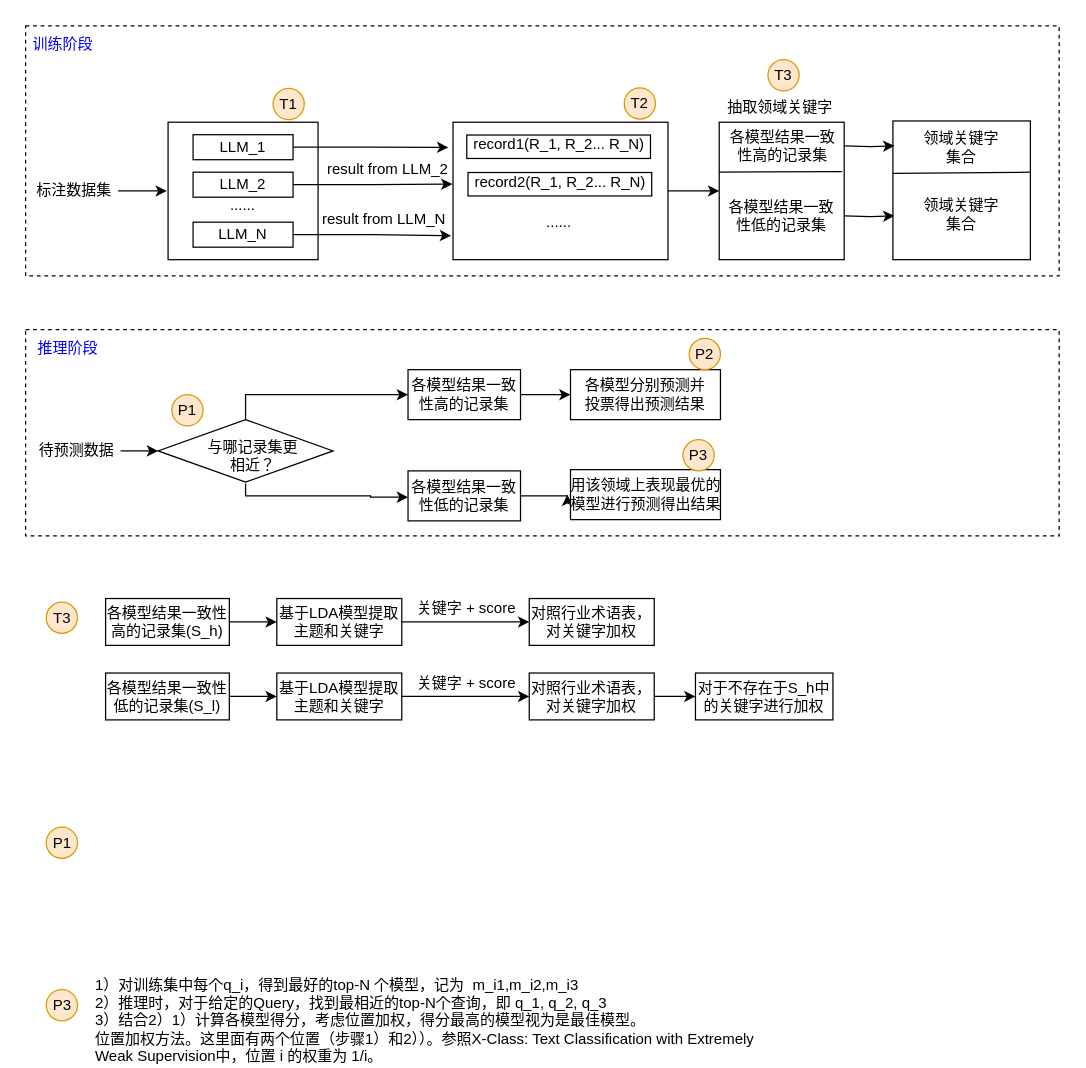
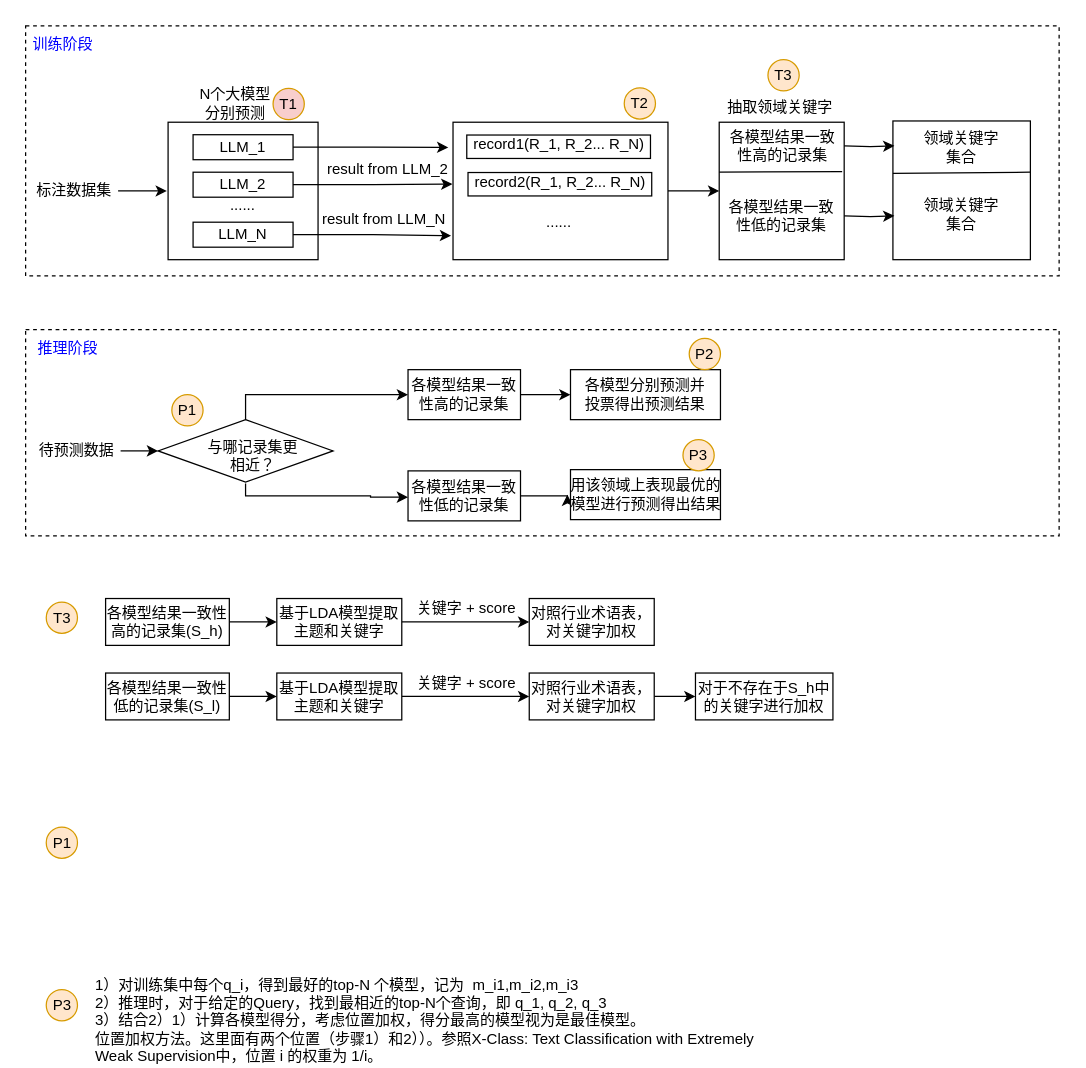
  <mxCell id="0" />
  <mxCell id="1" parent="0" />
  <mxCell id="2" value="" style="rounded=0;whiteSpace=wrap;html=1;dashed=1;" vertex="1" parent="1"><mxGeometry x="20" y="263" width="827" height="165" as="geometry" /></mxCell>
  <mxCell id="3" value="" style="rounded=0;whiteSpace=wrap;html=1;dashed=1;" vertex="1" parent="1"><mxGeometry x="20" y="20" width="827" height="200" as="geometry" /></mxCell>
  <mxCell id="4" value="" style="rounded=0;whiteSpace=wrap;html=1;" vertex="1" parent="1"><mxGeometry x="134" y="97" width="120" height="110" as="geometry" /></mxCell>
  <mxCell id="5" value="标注数据集" style="text;html=1;align=center;verticalAlign=middle;whiteSpace=wrap;rounded=0;" vertex="1" parent="1"><mxGeometry x="24" y="137" width="70" height="30" as="geometry" /></mxCell>
  <mxCell id="6" value="LLM_1" style="rounded=0;whiteSpace=wrap;html=1;" vertex="1" parent="1"><mxGeometry x="154" y="107" width="80" height="20" as="geometry" /></mxCell>
  <mxCell id="7" value="LLM_2" style="rounded=0;whiteSpace=wrap;html=1;" vertex="1" parent="1"><mxGeometry x="154" y="137" width="80" height="20" as="geometry" /></mxCell>
  <mxCell id="8" value="LLM_N" style="rounded=0;whiteSpace=wrap;html=1;" vertex="1" parent="1"><mxGeometry x="154" y="177" width="80" height="20" as="geometry" /></mxCell>
  <mxCell id="9" value="......" style="text;html=1;align=center;verticalAlign=middle;whiteSpace=wrap;rounded=0;" vertex="1" parent="1"><mxGeometry x="164" y="154" width="60" height="20" as="geometry" /></mxCell>
  <mxCell id="10" style="edgeStyle=orthogonalEdgeStyle;rounded=0;orthogonalLoop=1;jettySize=auto;html=1;exitX=1;exitY=0.5;exitDx=0;exitDy=0;entryX=-0.008;entryY=0.566;entryDx=0;entryDy=0;entryPerimeter=0;" edge="1" parent="1" source="5"><mxGeometry relative="1" as="geometry"><mxPoint x="133.04" y="152.26" as="targetPoint" /></mxGeometry></mxCell>
+ <mxCell id="11" value="N个大模型分别预测" style="text;html=1;align=center;verticalAlign=middle;whiteSpace=wrap;rounded=0;" vertex="1" parent="1"><mxGeometry x="158" y="67" width="60" height="30" as="geometry" /></mxCell>
  <mxCell id="12" style="edgeStyle=orthogonalEdgeStyle;rounded=0;orthogonalLoop=1;jettySize=auto;html=1;exitX=1;exitY=0.5;exitDx=0;exitDy=0;entryX=0;entryY=0.5;entryDx=0;entryDy=0;" edge="1" parent="1" source="13" target="26"><mxGeometry relative="1" as="geometry" /></mxCell>
  <mxCell id="13" value="" style="rounded=0;whiteSpace=wrap;html=1;" vertex="1" parent="1"><mxGeometry x="362" y="97" width="172" height="110" as="geometry" /></mxCell>
  <mxCell id="14" style="edgeStyle=orthogonalEdgeStyle;rounded=0;orthogonalLoop=1;jettySize=auto;html=1;exitX=1;exitY=0.5;exitDx=0;exitDy=0;entryX=-0.022;entryY=0.183;entryDx=0;entryDy=0;entryPerimeter=0;" edge="1" parent="1" source="6" target="13"><mxGeometry relative="1" as="geometry" /></mxCell>
  <mxCell id="15" style="edgeStyle=orthogonalEdgeStyle;rounded=0;orthogonalLoop=1;jettySize=auto;html=1;exitX=1;exitY=0.5;exitDx=0;exitDy=0;entryX=-0.003;entryY=0.45;entryDx=0;entryDy=0;entryPerimeter=0;" edge="1" parent="1" source="7" target="13"><mxGeometry relative="1" as="geometry" /></mxCell>
  <mxCell id="16" value="result from LLM_2" style="text;html=1;align=center;verticalAlign=middle;whiteSpace=wrap;rounded=0;" vertex="1" parent="1"><mxGeometry x="260" y="120" width="100" height="30" as="geometry" /></mxCell>
  <mxCell id="17" style="edgeStyle=orthogonalEdgeStyle;rounded=0;orthogonalLoop=1;jettySize=auto;html=1;exitX=1;exitY=0.5;exitDx=0;exitDy=0;entryX=-0.009;entryY=0.825;entryDx=0;entryDy=0;entryPerimeter=0;" edge="1" parent="1" source="8" target="13"><mxGeometry relative="1" as="geometry" /></mxCell>
  <mxCell id="18" value="result from LLM_N" style="text;html=1;align=center;verticalAlign=middle;whiteSpace=wrap;rounded=0;" vertex="1" parent="1"><mxGeometry x="255" y="160" width="104" height="30" as="geometry" /></mxCell>
  <mxCell id="19" value="" style="group" vertex="1" connectable="0" parent="1"><mxGeometry x="373" y="106" width="147" height="20" as="geometry" /></mxCell>
  <mxCell id="20" value="" style="rounded=0;whiteSpace=wrap;html=1;" vertex="1" parent="19"><mxGeometry y="1.25" width="147" height="18.75" as="geometry" /></mxCell>
  <mxCell id="21" value="record1(R_1, R_2... R_N)" style="text;html=1;align=center;verticalAlign=middle;whiteSpace=wrap;rounded=0;" vertex="1" parent="19"><mxGeometry x="3.5" width="140" height="18.75" as="geometry" /></mxCell>
  <mxCell id="22" value="" style="group" vertex="1" connectable="0" parent="1"><mxGeometry x="374" y="136" width="147" height="20" as="geometry" /></mxCell>
  <mxCell id="23" value="" style="rounded=0;whiteSpace=wrap;html=1;" vertex="1" parent="22"><mxGeometry y="1.25" width="147" height="18.75" as="geometry" /></mxCell>
  <mxCell id="24" value="record2(R_1, R_2... R_N)" style="text;html=1;align=center;verticalAlign=middle;whiteSpace=wrap;rounded=0;" vertex="1" parent="22"><mxGeometry x="3.5" width="140" height="18.75" as="geometry" /></mxCell>
  <mxCell id="25" value="......" style="text;html=1;align=center;verticalAlign=middle;whiteSpace=wrap;rounded=0;" vertex="1" parent="1"><mxGeometry x="416.5" y="167" width="60" height="20" as="geometry" /></mxCell>
  <mxCell id="26" value="" style="rounded=0;whiteSpace=wrap;html=1;" vertex="1" parent="1"><mxGeometry x="575" y="97" width="100" height="110" as="geometry" /></mxCell>
  <mxCell id="27" value="" style="endArrow=none;html=1;rounded=0;" edge="1" parent="1" target="26"><mxGeometry width="50" height="50" relative="1" as="geometry"><mxPoint x="575" y="134.69" as="sourcePoint" /><mxPoint x="645" y="134.69" as="targetPoint" /></mxGeometry></mxCell>
  <mxCell id="28" value="" style="endArrow=none;html=1;rounded=0;entryX=0.984;entryY=0.359;entryDx=0;entryDy=0;entryPerimeter=0;" edge="1" parent="1" target="26"><mxGeometry width="50" height="50" relative="1" as="geometry"><mxPoint x="575" y="137" as="sourcePoint" /><mxPoint x="665" y="137" as="targetPoint" /></mxGeometry></mxCell>
  <mxCell id="29" value="各模型结果一致性高的记录集" style="text;html=1;align=center;verticalAlign=middle;whiteSpace=wrap;rounded=0;" vertex="1" parent="1"><mxGeometry x="581" y="101" width="90" height="30" as="geometry" /></mxCell>
  <mxCell id="30" value="各模型结果一致性低的记录集" style="text;html=1;align=center;verticalAlign=middle;whiteSpace=wrap;rounded=0;" vertex="1" parent="1"><mxGeometry x="580" y="157" width="90" height="30" as="geometry" /></mxCell>
  <mxCell id="31" value="" style="rounded=0;whiteSpace=wrap;html=1;" vertex="1" parent="1"><mxGeometry x="714" y="96" width="110" height="111" as="geometry" /></mxCell>
  <mxCell id="32" value="" style="endArrow=none;html=1;rounded=0;" edge="1" parent="1" target="31"><mxGeometry width="50" height="50" relative="1" as="geometry"><mxPoint x="714" y="135.5" as="sourcePoint" /><mxPoint x="812" y="134.5" as="targetPoint" /></mxGeometry></mxCell>
  <mxCell id="33" value="" style="endArrow=none;html=1;rounded=0;" edge="1" parent="1"><mxGeometry width="50" height="50" relative="1" as="geometry"><mxPoint x="714" y="138" as="sourcePoint" /><mxPoint x="824" y="137" as="targetPoint" /></mxGeometry></mxCell>
  <mxCell id="34" value="领域关键字集合" style="text;html=1;align=center;verticalAlign=middle;whiteSpace=wrap;rounded=0;" vertex="1" parent="1"><mxGeometry x="734" y="102" width="70" height="30" as="geometry" /></mxCell>
  <mxCell id="35" value="领域关键字集合" style="text;html=1;align=center;verticalAlign=middle;whiteSpace=wrap;rounded=0;" vertex="1" parent="1"><mxGeometry x="734" y="156" width="70" height="30" as="geometry" /></mxCell>
  <mxCell id="36" style="edgeStyle=orthogonalEdgeStyle;rounded=0;orthogonalLoop=1;jettySize=auto;html=1;entryX=-0.026;entryY=0.179;entryDx=0;entryDy=0;entryPerimeter=0;" edge="1" parent="1"><mxGeometry relative="1" as="geometry"><mxPoint x="675" y="116" as="sourcePoint" /><mxPoint x="715.14" y="115.869" as="targetPoint" /></mxGeometry></mxCell>
  <mxCell id="37" style="edgeStyle=orthogonalEdgeStyle;rounded=0;orthogonalLoop=1;jettySize=auto;html=1;entryX=-0.026;entryY=0.179;entryDx=0;entryDy=0;entryPerimeter=0;" edge="1" parent="1"><mxGeometry relative="1" as="geometry"><mxPoint x="675" y="172" as="sourcePoint" /><mxPoint x="715.14" y="171.869" as="targetPoint" /></mxGeometry></mxCell>
  <mxCell id="38" style="edgeStyle=orthogonalEdgeStyle;rounded=0;orthogonalLoop=1;jettySize=auto;html=1;exitX=1;exitY=0.5;exitDx=0;exitDy=0;entryX=0;entryY=0.5;entryDx=0;entryDy=0;" edge="1" parent="1" source="39" target="41"><mxGeometry relative="1" as="geometry" /></mxCell>
  <mxCell id="39" value="待预测数据" style="text;html=1;align=center;verticalAlign=middle;whiteSpace=wrap;rounded=0;" vertex="1" parent="1"><mxGeometry x="26" y="345" width="70" height="30" as="geometry" /></mxCell>
  <mxCell id="40" value="" style="group" vertex="1" connectable="0" parent="1"><mxGeometry x="126" y="335" width="140" height="50" as="geometry" /></mxCell>
  <mxCell id="41" value="" style="rhombus;whiteSpace=wrap;html=1;" vertex="1" parent="40"><mxGeometry width="140" height="50" as="geometry" /></mxCell>
  <mxCell id="42" value="与哪记录集更相近？" style="text;html=1;align=center;verticalAlign=middle;whiteSpace=wrap;rounded=0;" vertex="1" parent="40"><mxGeometry x="36" y="14" width="80" height="30" as="geometry" /></mxCell>
  <mxCell id="43" value="P1" style="ellipse;whiteSpace=wrap;html=1;aspect=fixed;fillColor=#ffe6cc;strokeColor=#d79b00;" vertex="1" parent="40"><mxGeometry x="11" y="-20" width="25" height="25" as="geometry" /></mxCell>
  <mxCell id="44" style="edgeStyle=orthogonalEdgeStyle;rounded=0;orthogonalLoop=1;jettySize=auto;html=1;exitX=1;exitY=0.5;exitDx=0;exitDy=0;entryX=0;entryY=0.5;entryDx=0;entryDy=0;" edge="1" parent="1" source="45" target="51"><mxGeometry relative="1" as="geometry"><mxPoint x="446" y="315.125" as="targetPoint" /></mxGeometry></mxCell>
  <mxCell id="45" value="各模型结果一致性高的记录集" style="rounded=0;whiteSpace=wrap;html=1;" vertex="1" parent="1"><mxGeometry x="326" y="295" width="90" height="40" as="geometry" /></mxCell>
  <mxCell id="46" style="edgeStyle=orthogonalEdgeStyle;rounded=0;orthogonalLoop=1;jettySize=auto;html=1;exitX=1;exitY=0.5;exitDx=0;exitDy=0;entryX=0;entryY=0.5;entryDx=0;entryDy=0;" edge="1" parent="1" source="47" target="54"><mxGeometry relative="1" as="geometry" /></mxCell>
  <mxCell id="47" value="各模型结果一致性低的记录集" style="rounded=0;whiteSpace=wrap;html=1;" vertex="1" parent="1"><mxGeometry x="326" y="376" width="90" height="40" as="geometry" /></mxCell>
  <mxCell id="48" value="抽取领域关键字" style="text;html=1;align=center;verticalAlign=middle;whiteSpace=wrap;rounded=0;" vertex="1" parent="1"><mxGeometry x="579" y="70" width="90" height="30" as="geometry" /></mxCell>
  <mxCell id="49" style="edgeStyle=orthogonalEdgeStyle;rounded=0;orthogonalLoop=1;jettySize=auto;html=1;exitX=0.5;exitY=1;exitDx=0;exitDy=0;entryX=0;entryY=0.5;entryDx=0;entryDy=0;" edge="1" parent="1"><mxGeometry relative="1" as="geometry"><mxPoint x="196" y="386" as="sourcePoint" /><mxPoint x="326" y="397" as="targetPoint" /><Array as="points"><mxPoint x="196" y="396" /><mxPoint x="296" y="396" /><mxPoint x="296" y="397" /></Array></mxGeometry></mxCell>
  <mxCell id="50" style="edgeStyle=orthogonalEdgeStyle;rounded=0;orthogonalLoop=1;jettySize=auto;html=1;exitX=0.5;exitY=0;exitDx=0;exitDy=0;entryX=0;entryY=0.5;entryDx=0;entryDy=0;" edge="1" parent="1" source="41" target="45"><mxGeometry relative="1" as="geometry" /></mxCell>
  <mxCell id="51" value="" style="rounded=0;whiteSpace=wrap;html=1;" vertex="1" parent="1"><mxGeometry x="456" y="295" width="120" height="40" as="geometry" /></mxCell>
  <mxCell id="52" value="各模型分别预测并投票得出预测结果" style="text;html=1;align=center;verticalAlign=middle;whiteSpace=wrap;rounded=0;" vertex="1" parent="1"><mxGeometry x="466" y="300" width="100" height="30" as="geometry" /></mxCell>
  <mxCell id="53" value="" style="rounded=0;whiteSpace=wrap;html=1;" vertex="1" parent="1"><mxGeometry x="456" y="375" width="120" height="40" as="geometry" /></mxCell>
  <mxCell id="54" value="用该领域上表现最优的模型进行预测得出结果" style="text;html=1;align=center;verticalAlign=middle;whiteSpace=wrap;rounded=0;" vertex="1" parent="1"><mxGeometry x="453.5" y="380" width="125" height="30" as="geometry" /></mxCell>
- <mxCell id="55" value="T1" style="ellipse;whiteSpace=wrap;html=1;aspect=fixed;fillColor=#ffe6cc;strokeColor=#d79b00;" vertex="1" parent="1"><mxGeometry x="218" y="70" width="25" height="25" as="geometry" /></mxCell>
+ <mxCell id="55" value="T1" style="ellipse;whiteSpace=wrap;html=1;aspect=fixed;fillColor=#f8cecc;strokeColor=#d79b00;" vertex="1" parent="1"><mxGeometry x="218" y="70" width="25" height="25" as="geometry" /></mxCell>
  <mxCell id="56" value="T2" style="ellipse;whiteSpace=wrap;html=1;aspect=fixed;fillColor=#ffe6cc;strokeColor=#d79b00;" vertex="1" parent="1"><mxGeometry x="499" y="69.5" width="25" height="25" as="geometry" /></mxCell>
  <mxCell id="57" value="T3" style="ellipse;whiteSpace=wrap;html=1;aspect=fixed;fillColor=#ffe6cc;strokeColor=#d79b00;" vertex="1" parent="1"><mxGeometry x="614" y="47" width="25" height="25" as="geometry" /></mxCell>
  <mxCell id="58" value="P2" style="ellipse;whiteSpace=wrap;html=1;aspect=fixed;fillColor=#ffe6cc;strokeColor=#d79b00;" vertex="1" parent="1"><mxGeometry x="551" y="270" width="25" height="25" as="geometry" /></mxCell>
  <mxCell id="59" value="P3" style="ellipse;whiteSpace=wrap;html=1;aspect=fixed;fillColor=#ffe6cc;strokeColor=#d79b00;" vertex="1" parent="1"><mxGeometry x="546" y="351" width="25" height="25" as="geometry" /></mxCell>
  <mxCell id="60" value="T3" style="ellipse;whiteSpace=wrap;html=1;aspect=fixed;fillColor=#ffe6cc;strokeColor=#d79b00;" vertex="1" parent="1"><mxGeometry x="36.5" y="481" width="25" height="25" as="geometry" /></mxCell>
  <mxCell id="61" style="edgeStyle=orthogonalEdgeStyle;rounded=0;orthogonalLoop=1;jettySize=auto;html=1;exitX=1;exitY=0.5;exitDx=0;exitDy=0;entryX=0;entryY=0.5;entryDx=0;entryDy=0;" edge="1" parent="1" source="62" target="63"><mxGeometry relative="1" as="geometry" /></mxCell>
  <mxCell id="62" value="基于LDA模型提取主题和关键字" style="rounded=0;whiteSpace=wrap;html=1;" vertex="1" parent="1"><mxGeometry x="221" y="478.13" width="100" height="37.5" as="geometry" /></mxCell>
  <mxCell id="63" value="对照行业术语表，对关键字加权" style="rounded=0;whiteSpace=wrap;html=1;" vertex="1" parent="1"><mxGeometry x="423" y="478.13" width="100" height="37.5" as="geometry" /></mxCell>
  <mxCell id="64" value="关键字 + score" style="text;html=1;align=center;verticalAlign=middle;whiteSpace=wrap;rounded=0;" vertex="1" parent="1"><mxGeometry x="328" y="471.38" width="90" height="30" as="geometry" /></mxCell>
  <mxCell id="65" style="edgeStyle=orthogonalEdgeStyle;rounded=0;orthogonalLoop=1;jettySize=auto;html=1;exitX=1;exitY=0.5;exitDx=0;exitDy=0;entryX=0;entryY=0.5;entryDx=0;entryDy=0;" edge="1" parent="1" source="66" target="62"><mxGeometry relative="1" as="geometry" /></mxCell>
  <mxCell id="66" value="各模型结果一致性高的记录集(S_h)" style="rounded=0;whiteSpace=wrap;html=1;" vertex="1" parent="1"><mxGeometry x="84" y="478.13" width="99" height="37.5" as="geometry" /></mxCell>
  <mxCell id="67" style="edgeStyle=orthogonalEdgeStyle;rounded=0;orthogonalLoop=1;jettySize=auto;html=1;exitX=1;exitY=0.5;exitDx=0;exitDy=0;entryX=0;entryY=0.5;entryDx=0;entryDy=0;" edge="1" parent="1" source="68" target="70"><mxGeometry relative="1" as="geometry" /></mxCell>
  <mxCell id="68" value="基于LDA模型提取主题和关键字" style="rounded=0;whiteSpace=wrap;html=1;" vertex="1" parent="1"><mxGeometry x="221" y="537.75" width="100" height="37.5" as="geometry" /></mxCell>
  <mxCell id="69" style="edgeStyle=orthogonalEdgeStyle;rounded=0;orthogonalLoop=1;jettySize=auto;html=1;exitX=1;exitY=0.5;exitDx=0;exitDy=0;entryX=0;entryY=0.5;entryDx=0;entryDy=0;" edge="1" parent="1" source="70" target="74"><mxGeometry relative="1" as="geometry" /></mxCell>
  <mxCell id="70" value="对照行业术语表，对关键字加权" style="rounded=0;whiteSpace=wrap;html=1;" vertex="1" parent="1"><mxGeometry x="423" y="537.75" width="100" height="37.5" as="geometry" /></mxCell>
  <mxCell id="71" value="关键字 + score" style="text;html=1;align=center;verticalAlign=middle;whiteSpace=wrap;rounded=0;" vertex="1" parent="1"><mxGeometry x="328" y="531" width="90" height="30" as="geometry" /></mxCell>
  <mxCell id="72" style="edgeStyle=orthogonalEdgeStyle;rounded=0;orthogonalLoop=1;jettySize=auto;html=1;exitX=1;exitY=0.5;exitDx=0;exitDy=0;entryX=0;entryY=0.5;entryDx=0;entryDy=0;" edge="1" parent="1" source="73" target="68"><mxGeometry relative="1" as="geometry" /></mxCell>
  <mxCell id="73" value="各模型结果一致性低的记录集(S_l)" style="rounded=0;whiteSpace=wrap;html=1;" vertex="1" parent="1"><mxGeometry x="84" y="537.75" width="99" height="37.5" as="geometry" /></mxCell>
  <mxCell id="74" value="对于不存在于S_h中的关键字进行加权" style="rounded=0;whiteSpace=wrap;html=1;" vertex="1" parent="1"><mxGeometry x="556" y="537.75" width="110" height="37.5" as="geometry" /></mxCell>
  <mxCell id="75" value="P1" style="ellipse;whiteSpace=wrap;html=1;aspect=fixed;fillColor=#ffe6cc;strokeColor=#d79b00;" vertex="1" parent="1"><mxGeometry x="36.5" y="661" width="25" height="25" as="geometry" /></mxCell>
  <mxCell id="76" value="P3" style="ellipse;whiteSpace=wrap;html=1;aspect=fixed;fillColor=#ffe6cc;strokeColor=#d79b00;" vertex="1" parent="1"><mxGeometry x="36.5" y="791" width="25" height="25" as="geometry" /></mxCell>
  <mxCell id="77" value="&lt;div&gt;1）对训练集中每个q_i，得到最好的top-N 个模型，记为&amp;nbsp; m_i1,m_i2,m_i3&lt;/div&gt;&lt;div&gt;2）推理时，对于给定的Query，找到最相近的top-N个查询，即 q_1, q_2, q_3&lt;/div&gt;&lt;div&gt;3）结合2）1）计算各模型得分，考虑位置加权，得分最高的模型视为是最佳模型。&lt;/div&gt;&lt;div&gt;位置加权方法。这里面有两个位置（步骤1）和2））。参照X-Class: Text Classification with Extremely Weak Supervision中，位置 i 的权重为 1/i。&lt;/div&gt;" style="text;html=1;align=left;verticalAlign=middle;whiteSpace=wrap;rounded=0;" vertex="1" parent="1"><mxGeometry x="74" y="801" width="530" height="30" as="geometry" /></mxCell>
  <mxCell id="78" value="&lt;font color=&quot;#0000ff&quot;&gt;训练阶段&lt;/font&gt;" style="text;html=1;align=center;verticalAlign=middle;whiteSpace=wrap;rounded=0;" vertex="1" parent="1"><mxGeometry x="20" y="20" width="60" height="30" as="geometry" /></mxCell>
  <mxCell id="79" value="&lt;font color=&quot;#0000ff&quot;&gt;推理阶段&lt;/font&gt;" style="text;html=1;align=center;verticalAlign=middle;whiteSpace=wrap;rounded=0;" vertex="1" parent="1"><mxGeometry x="24" y="263" width="60" height="30" as="geometry" /></mxCell>
